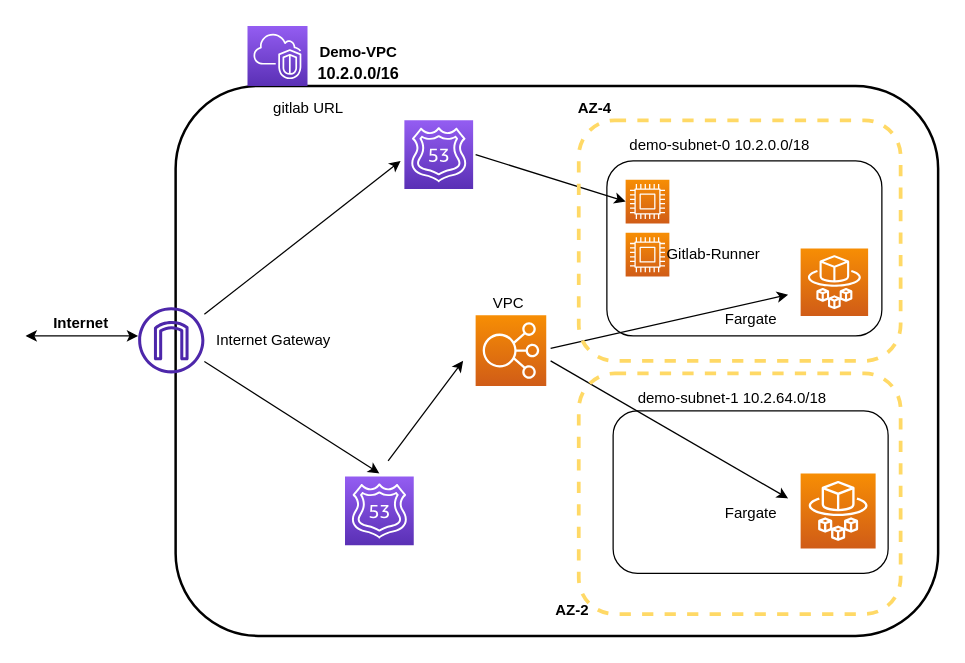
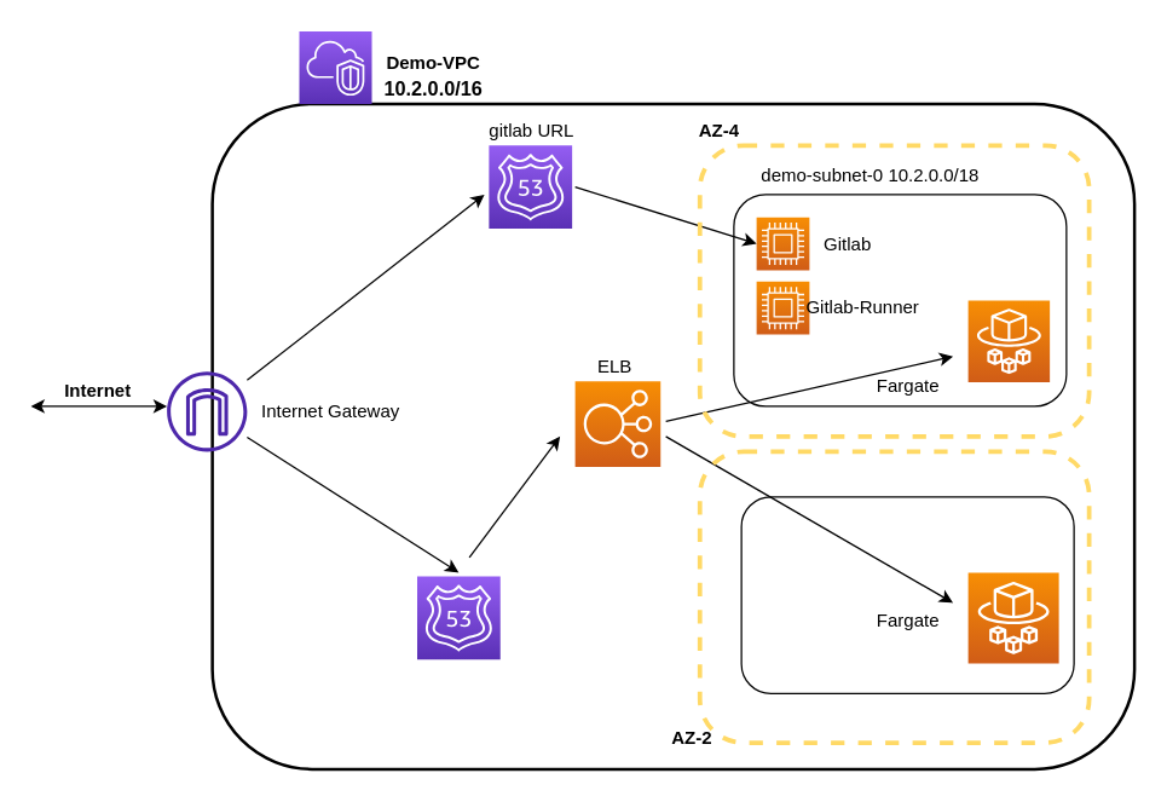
  <mxCell id="0" />
  <mxCell id="1" parent="0" />
  <mxCell id="2" value="" style="rounded=1;whiteSpace=wrap;html=1;strokeWidth=2;" parent="1" vertex="1"><mxGeometry x="140" y="68" width="610" height="440" as="geometry" /></mxCell>
  <mxCell id="3" value="" style="rounded=1;whiteSpace=wrap;html=1;" parent="1" vertex="1"><mxGeometry x="490" y="328" width="220" height="130" as="geometry" /></mxCell>
  <mxCell id="4" value="" style="endArrow=none;dashed=1;html=1;rounded=1;fillColor=#ffe6cc;strokeColor=none;" parent="1" edge="1"><mxGeometry width="50" height="50" relative="1" as="geometry"><mxPoint x="390" y="368" as="sourcePoint" /><mxPoint x="430" y="328" as="targetPoint" /></mxGeometry></mxCell>
  <mxCell id="5" value="&lt;b&gt;&lt;font style=&quot;font-size: 13px&quot;&gt;10.2.0.0/16&lt;/font&gt;&lt;/b&gt;" style="text;html=1;align=center;verticalAlign=middle;resizable=0;points=[];autosize=1;strokeColor=none;fillColor=none;" parent="1" vertex="1"><mxGeometry x="245.5" y="48" width="80" height="20" as="geometry" /></mxCell>
  <mxCell id="6" value="" style="rounded=1;whiteSpace=wrap;html=1;" parent="1" vertex="1"><mxGeometry x="485" y="128" width="220" height="140" as="geometry" /></mxCell>
  <mxCell id="7" value="" style="sketch=0;points=[[0,0,0],[0.25,0,0],[0.5,0,0],[0.75,0,0],[1,0,0],[0,1,0],[0.25,1,0],[0.5,1,0],[0.75,1,0],[1,1,0],[0,0.25,0],[0,0.5,0],[0,0.75,0],[1,0.25,0],[1,0.5,0],[1,0.75,0]];outlineConnect=0;fontColor=#232F3E;gradientColor=#F78E04;gradientDirection=north;fillColor=#D05C17;strokeColor=#ffffff;dashed=0;verticalLabelPosition=bottom;verticalAlign=top;align=center;html=1;fontSize=12;fontStyle=0;aspect=fixed;shape=mxgraph.aws4.resourceIcon;resIcon=mxgraph.aws4.fargate;" parent="1" vertex="1"><mxGeometry x="640" y="378" width="60" height="60" as="geometry" /></mxCell>
  <mxCell id="8" value="" style="sketch=0;points=[[0,0,0],[0.25,0,0],[0.5,0,0],[0.75,0,0],[1,0,0],[0,1,0],[0.25,1,0],[0.5,1,0],[0.75,1,0],[1,1,0],[0,0.25,0],[0,0.5,0],[0,0.75,0],[1,0.25,0],[1,0.5,0],[1,0.75,0]];outlineConnect=0;fontColor=#232F3E;gradientColor=#F78E04;gradientDirection=north;fillColor=#D05C17;strokeColor=#ffffff;dashed=0;verticalLabelPosition=bottom;verticalAlign=top;align=center;html=1;fontSize=12;fontStyle=0;aspect=fixed;shape=mxgraph.aws4.resourceIcon;resIcon=mxgraph.aws4.fargate;" parent="1" vertex="1"><mxGeometry x="640" y="198" width="54" height="54" as="geometry" /></mxCell>
  <mxCell id="9" value="" style="sketch=0;points=[[0,0,0],[0.25,0,0],[0.5,0,0],[0.75,0,0],[1,0,0],[0,1,0],[0.25,1,0],[0.5,1,0],[0.75,1,0],[1,1,0],[0,0.25,0],[0,0.5,0],[0,0.75,0],[1,0.25,0],[1,0.5,0],[1,0.75,0]];outlineConnect=0;fontColor=#232F3E;gradientColor=#F78E04;gradientDirection=north;fillColor=#D05C17;strokeColor=#ffffff;dashed=0;verticalLabelPosition=bottom;verticalAlign=top;align=center;html=1;fontSize=12;fontStyle=0;aspect=fixed;shape=mxgraph.aws4.resourceIcon;resIcon=mxgraph.aws4.elastic_load_balancing;" parent="1" vertex="1"><mxGeometry x="380" y="251.5" width="56.5" height="56.5" as="geometry" /></mxCell>
  <mxCell id="10" value="" style="sketch=0;outlineConnect=0;fontColor=#232F3E;gradientColor=none;fillColor=#4D27AA;strokeColor=none;dashed=0;verticalLabelPosition=bottom;verticalAlign=top;align=center;html=1;fontSize=12;fontStyle=0;aspect=fixed;pointerEvents=1;shape=mxgraph.aws4.internet_gateway;" parent="1" vertex="1"><mxGeometry x="110" y="245" width="53" height="53" as="geometry" /></mxCell>
  <mxCell id="11" value="" style="sketch=0;points=[[0,0,0],[0.25,0,0],[0.5,0,0],[0.75,0,0],[1,0,0],[0,1,0],[0.25,1,0],[0.5,1,0],[0.75,1,0],[1,1,0],[0,0.25,0],[0,0.5,0],[0,0.75,0],[1,0.25,0],[1,0.5,0],[1,0.75,0]];outlineConnect=0;fontColor=#232F3E;gradientColor=#945DF2;gradientDirection=north;fillColor=#5A30B5;strokeColor=#ffffff;dashed=0;verticalLabelPosition=bottom;verticalAlign=top;align=center;html=1;fontSize=12;fontStyle=0;aspect=fixed;shape=mxgraph.aws4.resourceIcon;resIcon=mxgraph.aws4.vpc;" parent="1" vertex="1"><mxGeometry x="197.5" y="20" width="48" height="48" as="geometry" /></mxCell>
  <mxCell id="12" value="Fargate" style="text;html=1;resizable=0;autosize=1;align=center;verticalAlign=middle;points=[];fillColor=none;strokeColor=none;rounded=0;" parent="1" vertex="1"><mxGeometry x="570" y="400" width="60" height="20" as="geometry" /></mxCell>
- <mxCell id="13" value="VPC" style="text;html=1;resizable=0;autosize=1;align=center;verticalAlign=middle;points=[];fillColor=none;strokeColor=none;rounded=0;" parent="1" vertex="1"><mxGeometry x="385.5" y="232" width="40" height="20" as="geometry" /></mxCell>
- <mxCell id="14" value="gitlab URL" style="text;html=1;resizable=0;autosize=1;align=center;verticalAlign=middle;points=[];fillColor=none;strokeColor=none;rounded=0;" parent="1" vertex="1"><mxGeometry x="210.5" y="75.5" width="70" height="20" as="geometry" /></mxCell>
+ <mxCell id="13" value="ELB" style="text;html=1;resizable=0;autosize=1;align=center;verticalAlign=middle;points=[];fillColor=none;strokeColor=none;rounded=0;" parent="1" vertex="1"><mxGeometry x="385.5" y="232" width="40" height="20" as="geometry" /></mxCell>
+ <mxCell id="14" value="gitlab URL" style="text;html=1;resizable=0;autosize=1;align=center;verticalAlign=middle;points=[];fillColor=none;strokeColor=none;rounded=0;" parent="1" vertex="1"><mxGeometry x="315.5" y="75.5" width="70" height="20" as="geometry" /></mxCell>
  <mxCell id="15" value="Fargate" style="text;html=1;resizable=0;autosize=1;align=center;verticalAlign=middle;points=[];fillColor=none;strokeColor=none;rounded=0;" parent="1" vertex="1"><mxGeometry x="570" y="245" width="60" height="20" as="geometry" /></mxCell>
- <mxCell id="16" value="demo-subnet-1 10.2.64.0/18" style="text;html=1;resizable=0;autosize=1;align=center;verticalAlign=middle;points=[];fillColor=none;strokeColor=none;rounded=0;" parent="1" vertex="1"><mxGeometry x="500" y="308" width="170" height="20" as="geometry" /></mxCell>
  <mxCell id="17" value="Internet Gateway" style="text;html=1;resizable=0;autosize=1;align=center;verticalAlign=middle;points=[];fillColor=none;strokeColor=none;rounded=0;" parent="1" vertex="1"><mxGeometry x="163" y="261.5" width="110" height="20" as="geometry" /></mxCell>
  <mxCell id="18" value="" style="sketch=0;points=[[0,0,0],[0.25,0,0],[0.5,0,0],[0.75,0,0],[1,0,0],[0,1,0],[0.25,1,0],[0.5,1,0],[0.75,1,0],[1,1,0],[0,0.25,0],[0,0.5,0],[0,0.75,0],[1,0.25,0],[1,0.5,0],[1,0.75,0]];outlineConnect=0;fontColor=#232F3E;gradientColor=#F78E04;gradientDirection=north;fillColor=#D05C17;strokeColor=#ffffff;dashed=0;verticalLabelPosition=bottom;verticalAlign=top;align=center;html=1;fontSize=12;fontStyle=0;aspect=fixed;shape=mxgraph.aws4.resourceIcon;resIcon=mxgraph.aws4.compute;" parent="1" vertex="1"><mxGeometry x="500" y="143" width="35" height="35" as="geometry" /></mxCell>
  <mxCell id="19" value="" style="sketch=0;points=[[0,0,0],[0.25,0,0],[0.5,0,0],[0.75,0,0],[1,0,0],[0,1,0],[0.25,1,0],[0.5,1,0],[0.75,1,0],[1,1,0],[0,0.25,0],[0,0.5,0],[0,0.75,0],[1,0.25,0],[1,0.5,0],[1,0.75,0]];outlineConnect=0;fontColor=#232F3E;gradientColor=#F78E04;gradientDirection=north;fillColor=#D05C17;strokeColor=#ffffff;dashed=0;verticalLabelPosition=bottom;verticalAlign=top;align=center;html=1;fontSize=12;fontStyle=0;aspect=fixed;shape=mxgraph.aws4.resourceIcon;resIcon=mxgraph.aws4.compute;" parent="1" vertex="1"><mxGeometry x="500" y="185.5" width="35" height="35" as="geometry" /></mxCell>
+ <mxCell id="20" value="Gitlab" style="text;html=1;resizable=0;autosize=1;align=center;verticalAlign=middle;points=[];fillColor=none;strokeColor=none;rounded=0;" parent="1" vertex="1"><mxGeometry x="535" y="150.5" width="50" height="20" as="geometry" /></mxCell>
  <mxCell id="21" value="Gitlab-Runner" style="text;html=1;resizable=0;autosize=1;align=center;verticalAlign=middle;points=[];fillColor=none;strokeColor=none;rounded=0;" parent="1" vertex="1"><mxGeometry x="525" y="193" width="90" height="20" as="geometry" /></mxCell>
  <mxCell id="22" value="demo-subnet-0 10.2.0.0/18" style="text;html=1;resizable=0;autosize=1;align=center;verticalAlign=middle;points=[];fillColor=none;strokeColor=none;rounded=0;" parent="1" vertex="1"><mxGeometry x="495" y="105.5" width="160" height="20" as="geometry" /></mxCell>
  <mxCell id="23" value="" style="endArrow=classic;html=1;rounded=0;" parent="1" edge="1"><mxGeometry width="50" height="50" relative="1" as="geometry"><mxPoint x="440" y="278" as="sourcePoint" /><mxPoint x="630" y="235" as="targetPoint" /></mxGeometry></mxCell>
  <mxCell id="24" value="" style="endArrow=classic;html=1;rounded=0;" parent="1" edge="1"><mxGeometry width="50" height="50" relative="1" as="geometry"><mxPoint x="440" y="288" as="sourcePoint" /><mxPoint x="630" y="398" as="targetPoint" /></mxGeometry></mxCell>
  <mxCell id="25" value="" style="endArrow=classic;html=1;rounded=0;entryX=0;entryY=0.5;entryDx=0;entryDy=0;entryPerimeter=0;startArrow=none;" parent="1" target="18" edge="1"><mxGeometry width="50" height="50" relative="1" as="geometry"><mxPoint x="380" y="123" as="sourcePoint" /><mxPoint x="490" y="208" as="targetPoint" /></mxGeometry></mxCell>
  <mxCell id="26" value="" style="sketch=0;points=[[0,0,0],[0.25,0,0],[0.5,0,0],[0.75,0,0],[1,0,0],[0,1,0],[0.25,1,0],[0.5,1,0],[0.75,1,0],[1,1,0],[0,0.25,0],[0,0.5,0],[0,0.75,0],[1,0.25,0],[1,0.5,0],[1,0.75,0]];outlineConnect=0;fontColor=#232F3E;gradientColor=#945DF2;gradientDirection=north;fillColor=#5A30B5;strokeColor=#ffffff;dashed=0;verticalLabelPosition=bottom;verticalAlign=top;align=center;html=1;fontSize=12;fontStyle=0;aspect=fixed;shape=mxgraph.aws4.resourceIcon;resIcon=mxgraph.aws4.route_53;" parent="1" vertex="1"><mxGeometry x="275.5" y="380.5" width="55" height="55" as="geometry" /></mxCell>
  <mxCell id="27" value="" style="endArrow=classic;html=1;rounded=0;" parent="1" edge="1"><mxGeometry width="50" height="50" relative="1" as="geometry"><mxPoint x="310" y="368" as="sourcePoint" /><mxPoint x="370" y="288" as="targetPoint" /></mxGeometry></mxCell>
  <mxCell id="28" value="" style="sketch=0;points=[[0,0,0],[0.25,0,0],[0.5,0,0],[0.75,0,0],[1,0,0],[0,1,0],[0.25,1,0],[0.5,1,0],[0.75,1,0],[1,1,0],[0,0.25,0],[0,0.5,0],[0,0.75,0],[1,0.25,0],[1,0.5,0],[1,0.75,0]];outlineConnect=0;fontColor=#232F3E;gradientColor=#945DF2;gradientDirection=north;fillColor=#5A30B5;strokeColor=#ffffff;dashed=0;verticalLabelPosition=bottom;verticalAlign=top;align=center;html=1;fontSize=12;fontStyle=0;aspect=fixed;shape=mxgraph.aws4.resourceIcon;resIcon=mxgraph.aws4.route_53;" parent="1" vertex="1"><mxGeometry x="323" y="95.5" width="55" height="55" as="geometry" /></mxCell>
  <mxCell id="29" value="" style="endArrow=classic;html=1;rounded=0;" parent="1" source="10" edge="1"><mxGeometry width="50" height="50" relative="1" as="geometry"><mxPoint x="320" y="388" as="sourcePoint" /><mxPoint x="303" y="378" as="targetPoint" /></mxGeometry></mxCell>
  <mxCell id="30" value="" style="endArrow=classic;html=1;rounded=0;" parent="1" source="10" edge="1"><mxGeometry width="50" height="50" relative="1" as="geometry"><mxPoint x="197.5" y="232" as="sourcePoint" /><mxPoint x="320" y="128" as="targetPoint" /></mxGeometry></mxCell>
  <mxCell id="31" value="" style="endArrow=classic;startArrow=classic;html=1;rounded=0;entryX=0;entryY=0.434;entryDx=0;entryDy=0;entryPerimeter=0;" parent="1" target="10" edge="1"><mxGeometry width="50" height="50" relative="1" as="geometry"><mxPoint x="20" y="268" as="sourcePoint" /><mxPoint x="90" y="251.5" as="targetPoint" /></mxGeometry></mxCell>
  <mxCell id="32" value="&lt;b&gt;Internet&lt;/b&gt;" style="text;html=1;align=center;verticalAlign=middle;resizable=0;points=[];autosize=1;strokeColor=none;fillColor=none;" parent="1" vertex="1"><mxGeometry x="34" y="248" width="60" height="20" as="geometry" /></mxCell>
  <mxCell id="33" value="" style="rounded=1;whiteSpace=wrap;html=1;dashed=1;strokeColor=#FFD966;fillColor=none;strokeWidth=3;" parent="1" vertex="1"><mxGeometry x="462.5" y="95.5" width="257.5" height="192.5" as="geometry" /></mxCell>
  <mxCell id="34" value="" style="rounded=1;whiteSpace=wrap;html=1;dashed=1;strokeColor=#FFD966;fillColor=none;strokeWidth=3;" parent="1" vertex="1"><mxGeometry x="462.5" y="298" width="257.5" height="192.5" as="geometry" /></mxCell>
  <mxCell id="35" value="&lt;b&gt;AZ-4&lt;/b&gt;" style="text;html=1;resizable=0;autosize=1;align=center;verticalAlign=middle;points=[];fillColor=none;strokeColor=none;rounded=0;dashed=1;" parent="1" vertex="1"><mxGeometry x="455" y="75.5" width="40" height="20" as="geometry" /></mxCell>
  <mxCell id="36" value="&lt;b&gt;AZ-2&lt;/b&gt;" style="text;html=1;resizable=0;autosize=1;align=center;verticalAlign=middle;points=[];fillColor=none;strokeColor=none;rounded=0;dashed=1;" parent="1" vertex="1"><mxGeometry x="436.5" y="478" width="40" height="20" as="geometry" /></mxCell>
  <mxCell id="37" value="&lt;b&gt;Demo-VPC&lt;/b&gt;" style="text;html=1;resizable=0;autosize=1;align=center;verticalAlign=middle;points=[];fillColor=none;strokeColor=none;rounded=0;" vertex="1" parent="1"><mxGeometry x="249.5" y="32" width="72" height="18" as="geometry" /></mxCell>
